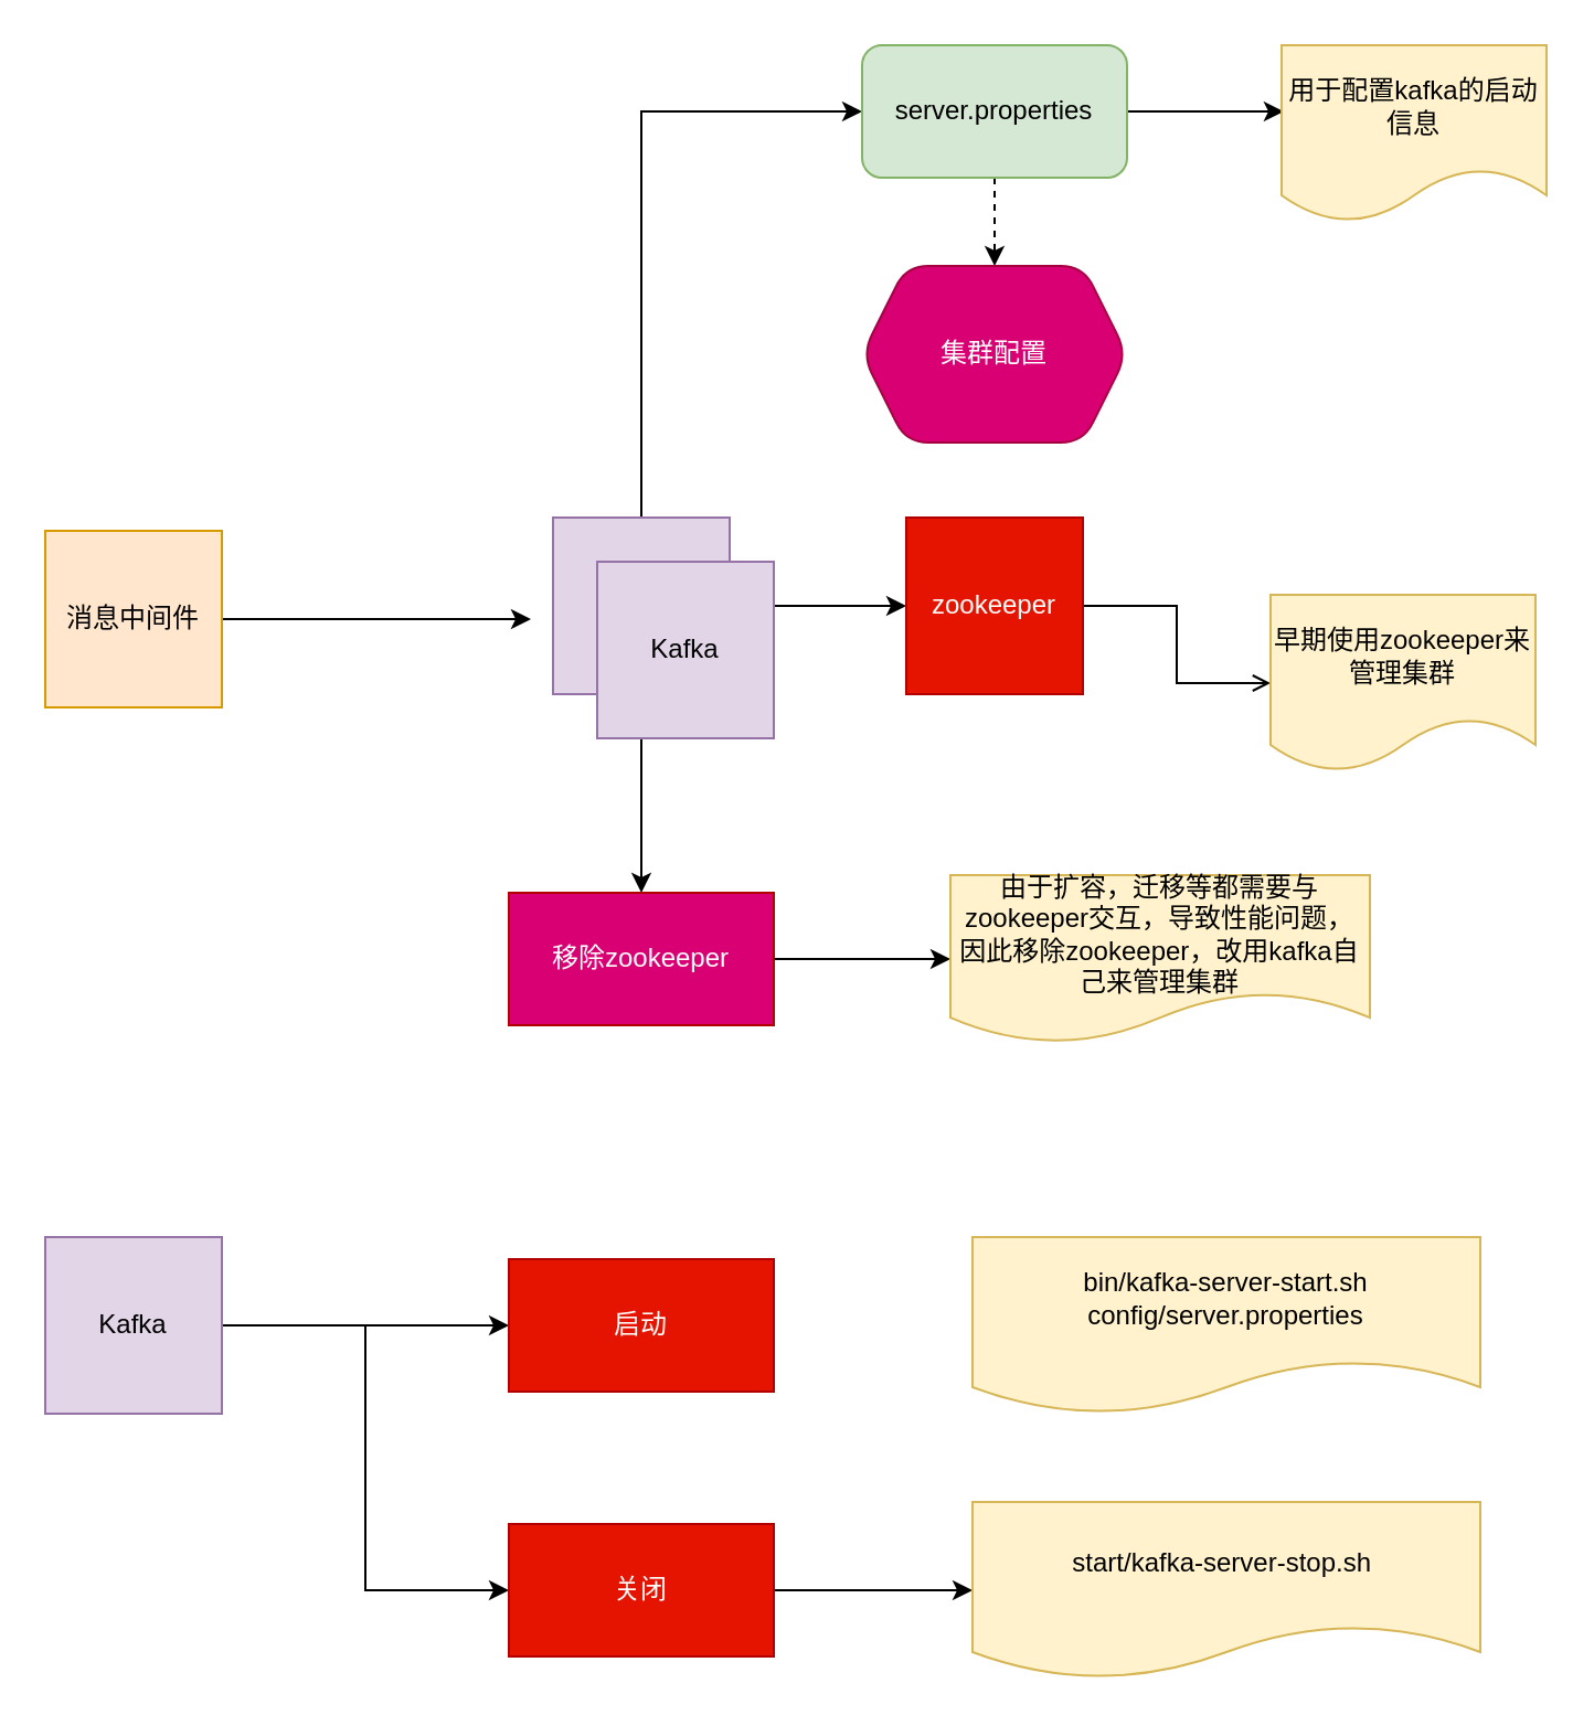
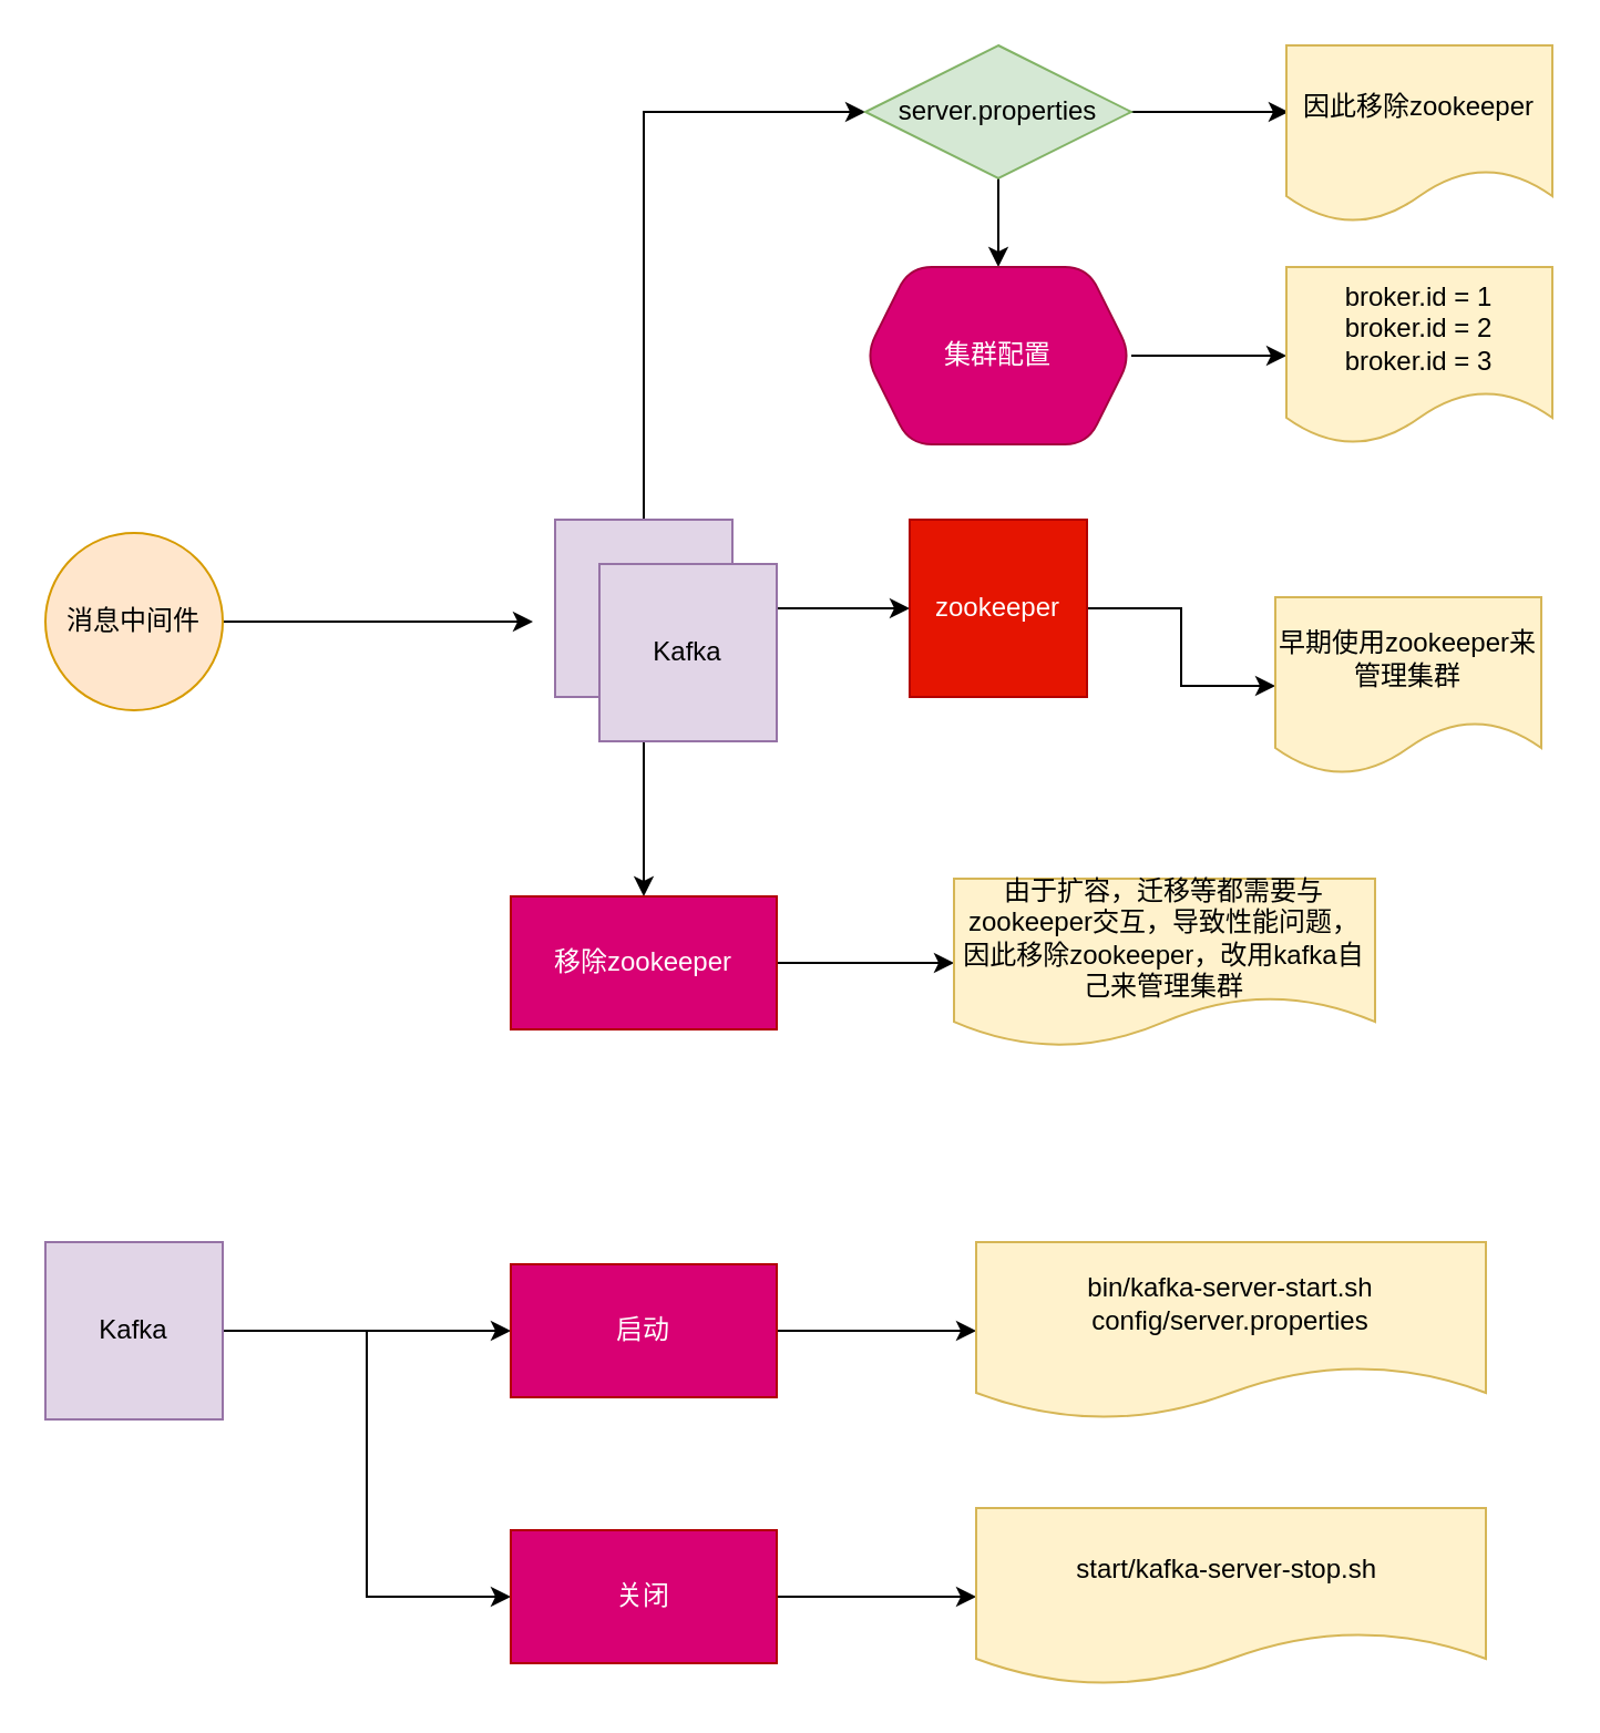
  <mxCell id="0" />
  <mxCell id="1" parent="0" />
  <mxCell id="2" style="edgeStyle=orthogonalEdgeStyle;rounded=0;orthogonalLoop=1;jettySize=auto;html=1;exitX=1;exitY=0.5;exitDx=0;exitDy=0;" edge="1" parent="1" source="3"><mxGeometry relative="1" as="geometry"><mxPoint x="240" y="280" as="targetPoint" /></mxGeometry></mxCell>
- <mxCell id="3" value="消息中间件" style="whiteSpace=wrap;html=1;aspect=fixed;fillColor=#ffe6cc;strokeColor=#d79b00;" vertex="1" parent="1"><mxGeometry x="20" y="240" width="80" height="80" as="geometry" /></mxCell>
+ <mxCell id="3" value="消息中间件" style="ellipse;whiteSpace=wrap;html=1;aspect=fixed;fillColor=#ffe6cc;strokeColor=#d79b00;" vertex="1" parent="1"><mxGeometry x="20" y="240" width="80" height="80" as="geometry" /></mxCell>
  <mxCell id="4" style="edgeStyle=orthogonalEdgeStyle;rounded=0;orthogonalLoop=1;jettySize=auto;html=1;exitX=0.5;exitY=0;exitDx=0;exitDy=0;entryX=0;entryY=0.5;entryDx=0;entryDy=0;" edge="1" parent="1" source="7" target="10"><mxGeometry relative="1" as="geometry"><Array as="points"><mxPoint x="290" y="50" /></Array></mxGeometry></mxCell>
  <mxCell id="5" value="" style="edgeStyle=orthogonalEdgeStyle;rounded=0;orthogonalLoop=1;jettySize=auto;html=1;" edge="1" parent="1" source="7" target="16"><mxGeometry relative="1" as="geometry" /></mxCell>
  <mxCell id="6" value="" style="edgeStyle=orthogonalEdgeStyle;rounded=0;orthogonalLoop=1;jettySize=auto;html=1;" edge="1" parent="1" source="7" target="19"><mxGeometry relative="1" as="geometry" /></mxCell>
  <mxCell id="7" value="Kafka" style="whiteSpace=wrap;html=1;aspect=fixed;fillColor=#e1d5e7;strokeColor=#9673a6;" vertex="1" parent="1"><mxGeometry x="250" y="234" width="80" height="80" as="geometry" /></mxCell>
  <mxCell id="8" style="edgeStyle=orthogonalEdgeStyle;rounded=0;orthogonalLoop=1;jettySize=auto;html=1;entryX=0.008;entryY=0.375;entryDx=0;entryDy=0;entryPerimeter=0;" edge="1" parent="1" source="10" target="11"><mxGeometry relative="1" as="geometry" /></mxCell>
- <mxCell id="9" value="" style="edgeStyle=orthogonalEdgeStyle;rounded=0;orthogonalLoop=1;jettySize=auto;html=1;dashed=1;" edge="1" parent="1" source="10" target="13"><mxGeometry relative="1" as="geometry" /></mxCell>
- <mxCell id="10" value="server.properties" style="rounded=1;whiteSpace=wrap;html=1;fillColor=#d5e8d4;strokeColor=#82b366;" vertex="1" parent="1"><mxGeometry x="390" width="120" height="60" as="geometry" y="20" /></mxCell>
- <mxCell id="11" value="用于配置kafka的启动信息" style="shape=document;whiteSpace=wrap;html=1;boundedLbl=1;fillColor=#fff2cc;strokeColor=#d6b656;" vertex="1" parent="1"><mxGeometry x="580" width="120" height="80" as="geometry" y="20" /></mxCell>
+ <mxCell id="9" value="" style="edgeStyle=orthogonalEdgeStyle;rounded=0;orthogonalLoop=1;jettySize=auto;html=1;" edge="1" parent="1" source="10" target="13"><mxGeometry relative="1" as="geometry" /></mxCell>
+ <mxCell id="10" value="server.properties" style="rhombus;whiteSpace=wrap;html=1;fillColor=#d5e8d4;strokeColor=#82b366;" vertex="1" parent="1"><mxGeometry x="390" width="120" height="60" as="geometry" y="20" /></mxCell>
+ <mxCell id="11" value="因此移除zookeeper" style="shape=document;whiteSpace=wrap;html=1;boundedLbl=1;fillColor=#fff2cc;strokeColor=#d6b656;" vertex="1" parent="1"><mxGeometry x="580" width="120" height="80" as="geometry" y="20" /></mxCell>
+ <mxCell id="12" value="" style="edgeStyle=orthogonalEdgeStyle;rounded=0;orthogonalLoop=1;jettySize=auto;html=1;" edge="1" parent="1" source="13" target="14"><mxGeometry relative="1" as="geometry" /></mxCell>
  <mxCell id="13" value="集群配置" style="shape=hexagon;perimeter=hexagonPerimeter2;whiteSpace=wrap;html=1;fixedSize=1;rounded=1;fillColor=#d80073;fontColor=#ffffff;strokeColor=#A50040;" vertex="1" parent="1"><mxGeometry x="390" y="120" width="120" height="80" as="geometry" /></mxCell>
- <mxCell id="15" value="" style="edgeStyle=orthogonalEdgeStyle;rounded=0;orthogonalLoop=1;jettySize=auto;html=1;endArrow=open;" edge="1" parent="1" source="16" target="17"><mxGeometry relative="1" as="geometry" /></mxCell>
+ <mxCell id="14" value="broker.id = 1&lt;br&gt;broker.id = 2&lt;br&gt;broker.id = 3" style="shape=document;whiteSpace=wrap;html=1;boundedLbl=1;rounded=1;fillColor=#fff2cc;strokeColor=#d6b656;" vertex="1" parent="1"><mxGeometry x="580" y="120" width="120" height="80" as="geometry" /></mxCell>
+ <mxCell id="15" value="" style="edgeStyle=orthogonalEdgeStyle;rounded=0;orthogonalLoop=1;jettySize=auto;html=1;" edge="1" parent="1" source="16" target="17"><mxGeometry relative="1" as="geometry" /></mxCell>
  <mxCell id="16" value="zookeeper" style="whiteSpace=wrap;html=1;aspect=fixed;fillColor=#e51400;strokeColor=#B20000;fontColor=#ffffff;" vertex="1" parent="1"><mxGeometry x="410" y="234" width="80" height="80" as="geometry" /></mxCell>
  <mxCell id="17" value="早期使用zookeeper来管理集群" style="shape=document;whiteSpace=wrap;html=1;boundedLbl=1;strokeColor=#d6b656;fillColor=#fff2cc;" vertex="1" parent="1"><mxGeometry x="575" y="269" width="120" height="80" as="geometry" /></mxCell>
  <mxCell id="18" value="" style="edgeStyle=orthogonalEdgeStyle;rounded=0;orthogonalLoop=1;jettySize=auto;html=1;" edge="1" parent="1" source="19" target="20"><mxGeometry relative="1" as="geometry" /></mxCell>
  <mxCell id="19" value="移除zookeeper" style="whiteSpace=wrap;html=1;strokeColor=#B20000;fillColor=#d80073;fontColor=#ffffff;" vertex="1" parent="1"><mxGeometry x="230" y="404" width="120" height="60" as="geometry" /></mxCell>
  <mxCell id="20" value="由于扩容，迁移等都需要与zookeeper交互，导致性能问题，因此移除zookeeper，改用kafka自己来管理集群" style="shape=document;whiteSpace=wrap;html=1;boundedLbl=1;strokeColor=#d6b656;fillColor=#fff2cc;" vertex="1" parent="1"><mxGeometry x="430" y="396" width="190" height="76" as="geometry" /></mxCell>
  <mxCell id="21" value="" style="edgeStyle=orthogonalEdgeStyle;rounded=0;orthogonalLoop=1;jettySize=auto;html=1;" edge="1" parent="1" source="23" target="25"><mxGeometry relative="1" as="geometry" /></mxCell>
  <mxCell id="22" style="edgeStyle=orthogonalEdgeStyle;rounded=0;orthogonalLoop=1;jettySize=auto;html=1;exitX=1;exitY=0.5;exitDx=0;exitDy=0;entryX=0;entryY=0.5;entryDx=0;entryDy=0;" edge="1" parent="1" source="23" target="29"><mxGeometry relative="1" as="geometry"><mxPoint x="340" y="720" as="targetPoint" /><Array as="points"><mxPoint x="165" y="600" /><mxPoint x="165" y="720" /></Array></mxGeometry></mxCell>
  <mxCell id="23" value="Kafka" style="whiteSpace=wrap;html=1;aspect=fixed;fillColor=#e1d5e7;strokeColor=#9673a6;" vertex="1" parent="1"><mxGeometry x="20" y="560" width="80" height="80" as="geometry" /></mxCell>
- <mxCell id="25" value="启动" style="whiteSpace=wrap;html=1;strokeColor=#B20000;fillColor=#e51400;fontColor=#ffffff;" vertex="1" parent="1"><mxGeometry x="230" y="570" width="120" height="60" as="geometry" /></mxCell>
+ <mxCell id="24" value="" style="edgeStyle=orthogonalEdgeStyle;rounded=0;orthogonalLoop=1;jettySize=auto;html=1;" edge="1" parent="1" source="25" target="26"><mxGeometry relative="1" as="geometry" /></mxCell>
+ <mxCell id="25" value="启动" style="whiteSpace=wrap;html=1;strokeColor=#B20000;fillColor=#d80073;fontColor=#ffffff;" vertex="1" parent="1"><mxGeometry x="230" y="570" width="120" height="60" as="geometry" /></mxCell>
  <mxCell id="26" value="bin/kafka-server-start.sh config/server.properties" style="shape=document;whiteSpace=wrap;html=1;boundedLbl=1;strokeColor=#d6b656;fillColor=#fff2cc;" vertex="1" parent="1"><mxGeometry x="440" y="560" width="230" height="80" as="geometry" /></mxCell>
  <mxCell id="27" value="Kafka" style="whiteSpace=wrap;html=1;aspect=fixed;fillColor=#e1d5e7;strokeColor=#9673a6;" vertex="1" parent="1"><mxGeometry x="270" y="254" width="80" height="80" as="geometry" /></mxCell>
  <mxCell id="28" value="" style="edgeStyle=orthogonalEdgeStyle;rounded=0;orthogonalLoop=1;jettySize=auto;html=1;" edge="1" parent="1" source="29" target="30"><mxGeometry relative="1" as="geometry" /></mxCell>
- <mxCell id="29" value="关闭" style="whiteSpace=wrap;html=1;strokeColor=#B20000;fillColor=#e51400;fontColor=#ffffff;" vertex="1" parent="1"><mxGeometry x="230" y="690" width="120" height="60" as="geometry" /></mxCell>
+ <mxCell id="29" value="关闭" style="whiteSpace=wrap;html=1;strokeColor=#B20000;fillColor=#d80073;fontColor=#ffffff;" vertex="1" parent="1"><mxGeometry x="230" y="690" width="120" height="60" as="geometry" /></mxCell>
  <mxCell id="30" value="start/kafka-server-stop.sh&amp;nbsp;" style="shape=document;whiteSpace=wrap;html=1;boundedLbl=1;strokeColor=#d6b656;fillColor=#fff2cc;" vertex="1" parent="1"><mxGeometry x="440" y="680" width="230" height="80" as="geometry" /></mxCell>
